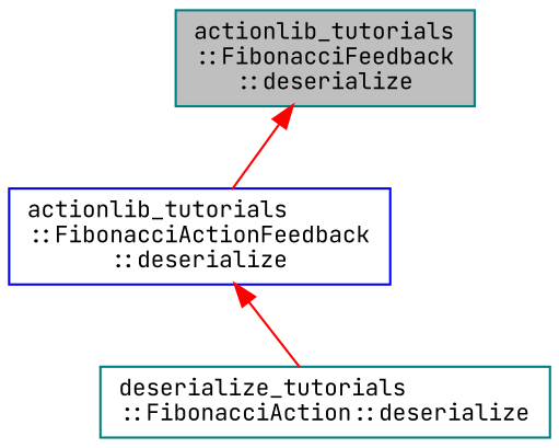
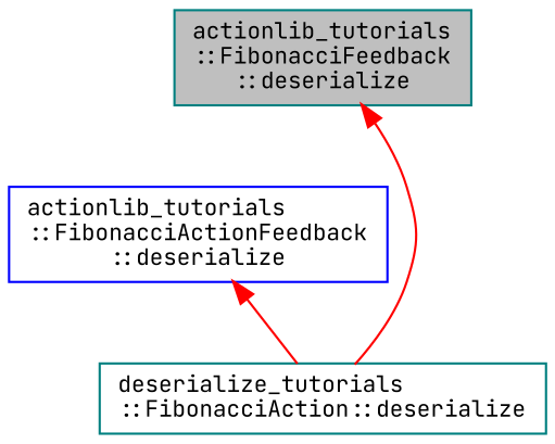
  digraph {
    fontname="JetBrains Mono"
    rankdir=TB
    node [color=teal fillcolor=white fontname="JetBrains Mono" fontsize=10 shape=record style=filled]
    edge [color=red dir=back fontname="JetBrains Mono" fontsize=10 labelfontname=Helvetica labelfontsize=10 style=solid]
    n1 [fillcolor=grey75 fontcolor=black height=0.2 label="actionlib_tutorials\l::FibonacciFeedback\l::deserialize" width=0.4]
    n2 [color=blue height=0.2 label="actionlib_tutorials\l::FibonacciActionFeedback\l::deserialize" width=0.4]
    n3 [height=0.2 label="deserialize_tutorials\l::FibonacciAction::deserialize" width=0.4]
-   n1 -> n2
+   n1 -> n3
    n2 -> n3
  }
